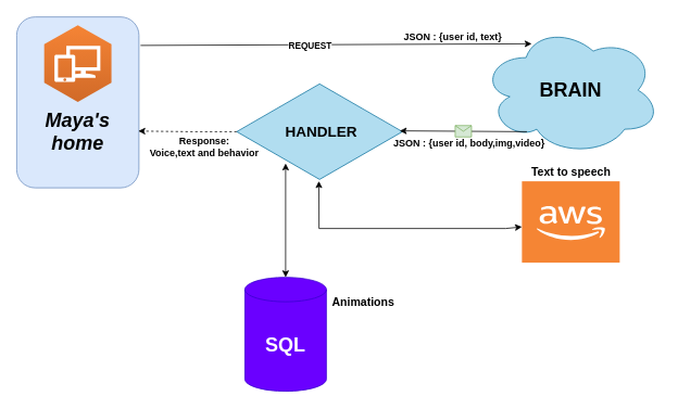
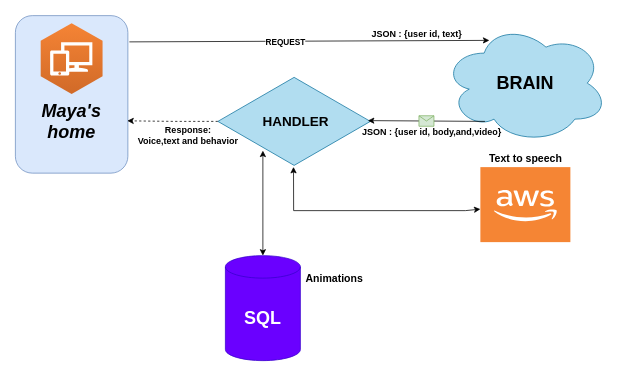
  <mxCell id="0" />
  <mxCell id="1" parent="0" />
  <mxCell id="2" value="&lt;h2&gt;&lt;br&gt;&lt;/h2&gt;&lt;h2&gt;&lt;br&gt;&lt;/h2&gt;&lt;h1&gt;&lt;i&gt;Maya's home&lt;/i&gt;&lt;/h1&gt;" style="rounded=1;whiteSpace=wrap;html=1;fontSize=12;glass=0;strokeWidth=1;shadow=0;fillColor=#dae8fc;strokeColor=#6c8ebf;" parent="1" vertex="1"><mxGeometry x="20" y="20" width="150" height="210" as="geometry" /></mxCell>
  <mxCell id="3" value="&lt;h1&gt;SQL&lt;/h1&gt;" style="shape=cylinder3;whiteSpace=wrap;html=1;boundedLbl=1;backgroundOutline=1;size=15;fillColor=#6a00ff;fontColor=#ffffff;strokeColor=#3700CC;" vertex="1" parent="1"><mxGeometry x="300" y="340" width="100" height="140" as="geometry" /></mxCell>
  <mxCell id="4" value="&lt;h1&gt;BRAIN&lt;/h1&gt;" style="ellipse;shape=cloud;whiteSpace=wrap;html=1;fillColor=#b1ddf0;strokeColor=#10739e;" vertex="1" parent="1"><mxGeometry x="590" y="30" width="220" height="160" as="geometry" /></mxCell>
  <mxCell id="5" value="" style="outlineConnect=0;dashed=0;verticalLabelPosition=bottom;verticalAlign=top;align=center;html=1;shape=mxgraph.aws3.workspaces;fillColor=#D16A28;gradientColor=#F58435;gradientDirection=north;" vertex="1" parent="1"><mxGeometry x="53.75" y="30" width="82.5" height="94.5" as="geometry" /></mxCell>
  <mxCell id="6" value="" style="outlineConnect=0;dashed=0;verticalLabelPosition=bottom;verticalAlign=top;align=center;html=1;shape=mxgraph.aws3.cloud_2;fillColor=#F58534;gradientColor=none;" vertex="1" parent="1"><mxGeometry x="640" y="222" width="120" height="100" as="geometry" /></mxCell>
  <mxCell id="7" style="edgeStyle=orthogonalEdgeStyle;rounded=0;orthogonalLoop=1;jettySize=auto;html=1;entryX=0.995;entryY=0.668;entryDx=0;entryDy=0;entryPerimeter=0;dashed=1;" edge="1" parent="1" source="8" target="2"><mxGeometry relative="1" as="geometry"><mxPoint x="200" y="161" as="targetPoint" /></mxGeometry></mxCell>
  <mxCell id="8" value="&lt;h2&gt;&amp;nbsp;HANDLER&lt;/h2&gt;" style="html=1;whiteSpace=wrap;aspect=fixed;shape=isoRectangle;fillColor=#b1ddf0;strokeColor=#10739e;" vertex="1" parent="1"><mxGeometry x="290" y="100" width="203.33" height="122" as="geometry" /></mxCell>
  <mxCell id="9" value="" style="endArrow=classic;html=1;rounded=0;exitX=0.255;exitY=0.819;exitDx=0;exitDy=0;exitPerimeter=0;" edge="1" parent="1" source="4"><mxGeometry relative="1" as="geometry"><mxPoint x="350" y="240" as="sourcePoint" /><mxPoint x="490" y="160" as="targetPoint" /><Array as="points" /></mxGeometry></mxCell>
  <mxCell id="10" value="" style="shape=message;html=1;outlineConnect=0;fillColor=#d5e8d4;strokeColor=#82b366;" vertex="1" parent="9"><mxGeometry width="20" height="14" relative="1" as="geometry"><mxPoint x="-10" y="-7" as="offset" /></mxGeometry></mxCell>
  <mxCell id="11" value="" style="endArrow=classic;startArrow=classic;html=1;rounded=0;exitX=0.496;exitY=0.998;exitDx=0;exitDy=0;exitPerimeter=0;" edge="1" parent="1" source="8" target="6"><mxGeometry width="50" height="50" relative="1" as="geometry"><mxPoint x="380" y="272" as="sourcePoint" /><mxPoint x="430" y="220" as="targetPoint" /><Array as="points"><mxPoint x="391" y="280" /><mxPoint x="620" y="280" /></Array></mxGeometry></mxCell>
  <mxCell id="12" value="" style="endArrow=classic;startArrow=classic;html=1;rounded=0;" edge="1" parent="1" source="3"><mxGeometry width="50" height="50" relative="1" as="geometry"><mxPoint x="380" y="250" as="sourcePoint" /><mxPoint x="350" y="200" as="targetPoint" /></mxGeometry></mxCell>
  <mxCell id="13" value="&lt;h3&gt;&lt;b&gt;Text to speech&lt;/b&gt;&lt;/h3&gt;" style="text;html=1;align=center;verticalAlign=middle;resizable=0;points=[];autosize=1;strokeColor=none;fillColor=none;" vertex="1" parent="1"><mxGeometry x="640" y="180" width="120" height="60" as="geometry" /></mxCell>
  <mxCell id="14" value="&lt;h3&gt;&lt;b&gt;Animations&lt;/b&gt;&lt;/h3&gt;" style="text;html=1;align=center;verticalAlign=middle;resizable=0;points=[];autosize=1;strokeColor=none;fillColor=none;" vertex="1" parent="1"><mxGeometry x="395" y="340" width="100" height="60" as="geometry" /></mxCell>
  <mxCell id="15" value="" style="endArrow=classic;html=1;rounded=0;entryX=0.28;entryY=0.144;entryDx=0;entryDy=0;entryPerimeter=0;exitX=1.016;exitY=0.165;exitDx=0;exitDy=0;exitPerimeter=0;" edge="1" parent="1"><mxGeometry width="50" height="50" relative="1" as="geometry"><mxPoint x="172" y="55" as="sourcePoint" /><mxPoint x="652" y="53" as="targetPoint" /></mxGeometry></mxCell>
  <mxCell id="16" value="&lt;b&gt;REQUEST&lt;/b&gt;" style="edgeLabel;html=1;align=center;verticalAlign=middle;resizable=0;points=[];" vertex="1" connectable="0" parent="15"><mxGeometry x="-0.132" relative="1" as="geometry"><mxPoint as="offset" /></mxGeometry></mxCell>
  <mxCell id="17" value="&lt;b&gt;JSON : {user id, text}&lt;/b&gt;" style="text;html=1;align=center;verticalAlign=middle;resizable=0;points=[];autosize=1;strokeColor=none;fillColor=none;" vertex="1" parent="1"><mxGeometry x="480" y="30" width="150" height="30" as="geometry" /></mxCell>
- <mxCell id="18" value="&lt;b style=&quot;border-color: var(--border-color);&quot;&gt;JSON : {user id, body,img,video}&lt;/b&gt;" style="text;html=1;align=center;verticalAlign=middle;resizable=0;points=[];autosize=1;strokeColor=none;fillColor=none;" vertex="1" parent="1"><mxGeometry x="470" y="160" width="210" height="30" as="geometry" /></mxCell>
+ <mxCell id="18" value="&lt;b style=&quot;border-color: var(--border-color);&quot;&gt;JSON : {user id, body,and,video}&lt;/b&gt;" style="text;html=1;align=center;verticalAlign=middle;resizable=0;points=[];autosize=1;strokeColor=none;fillColor=none;" vertex="1" parent="1"><mxGeometry x="470" y="160" width="210" height="30" as="geometry" /></mxCell>
  <mxCell id="19" value="&lt;b&gt;Response:&lt;br&gt;Voice,text and behavior&lt;br&gt;&lt;/b&gt;" style="text;html=1;align=center;verticalAlign=middle;resizable=0;points=[];autosize=1;strokeColor=none;fillColor=none;" vertex="1" parent="1"><mxGeometry x="170" y="160" width="160" height="40" as="geometry" /></mxCell>
